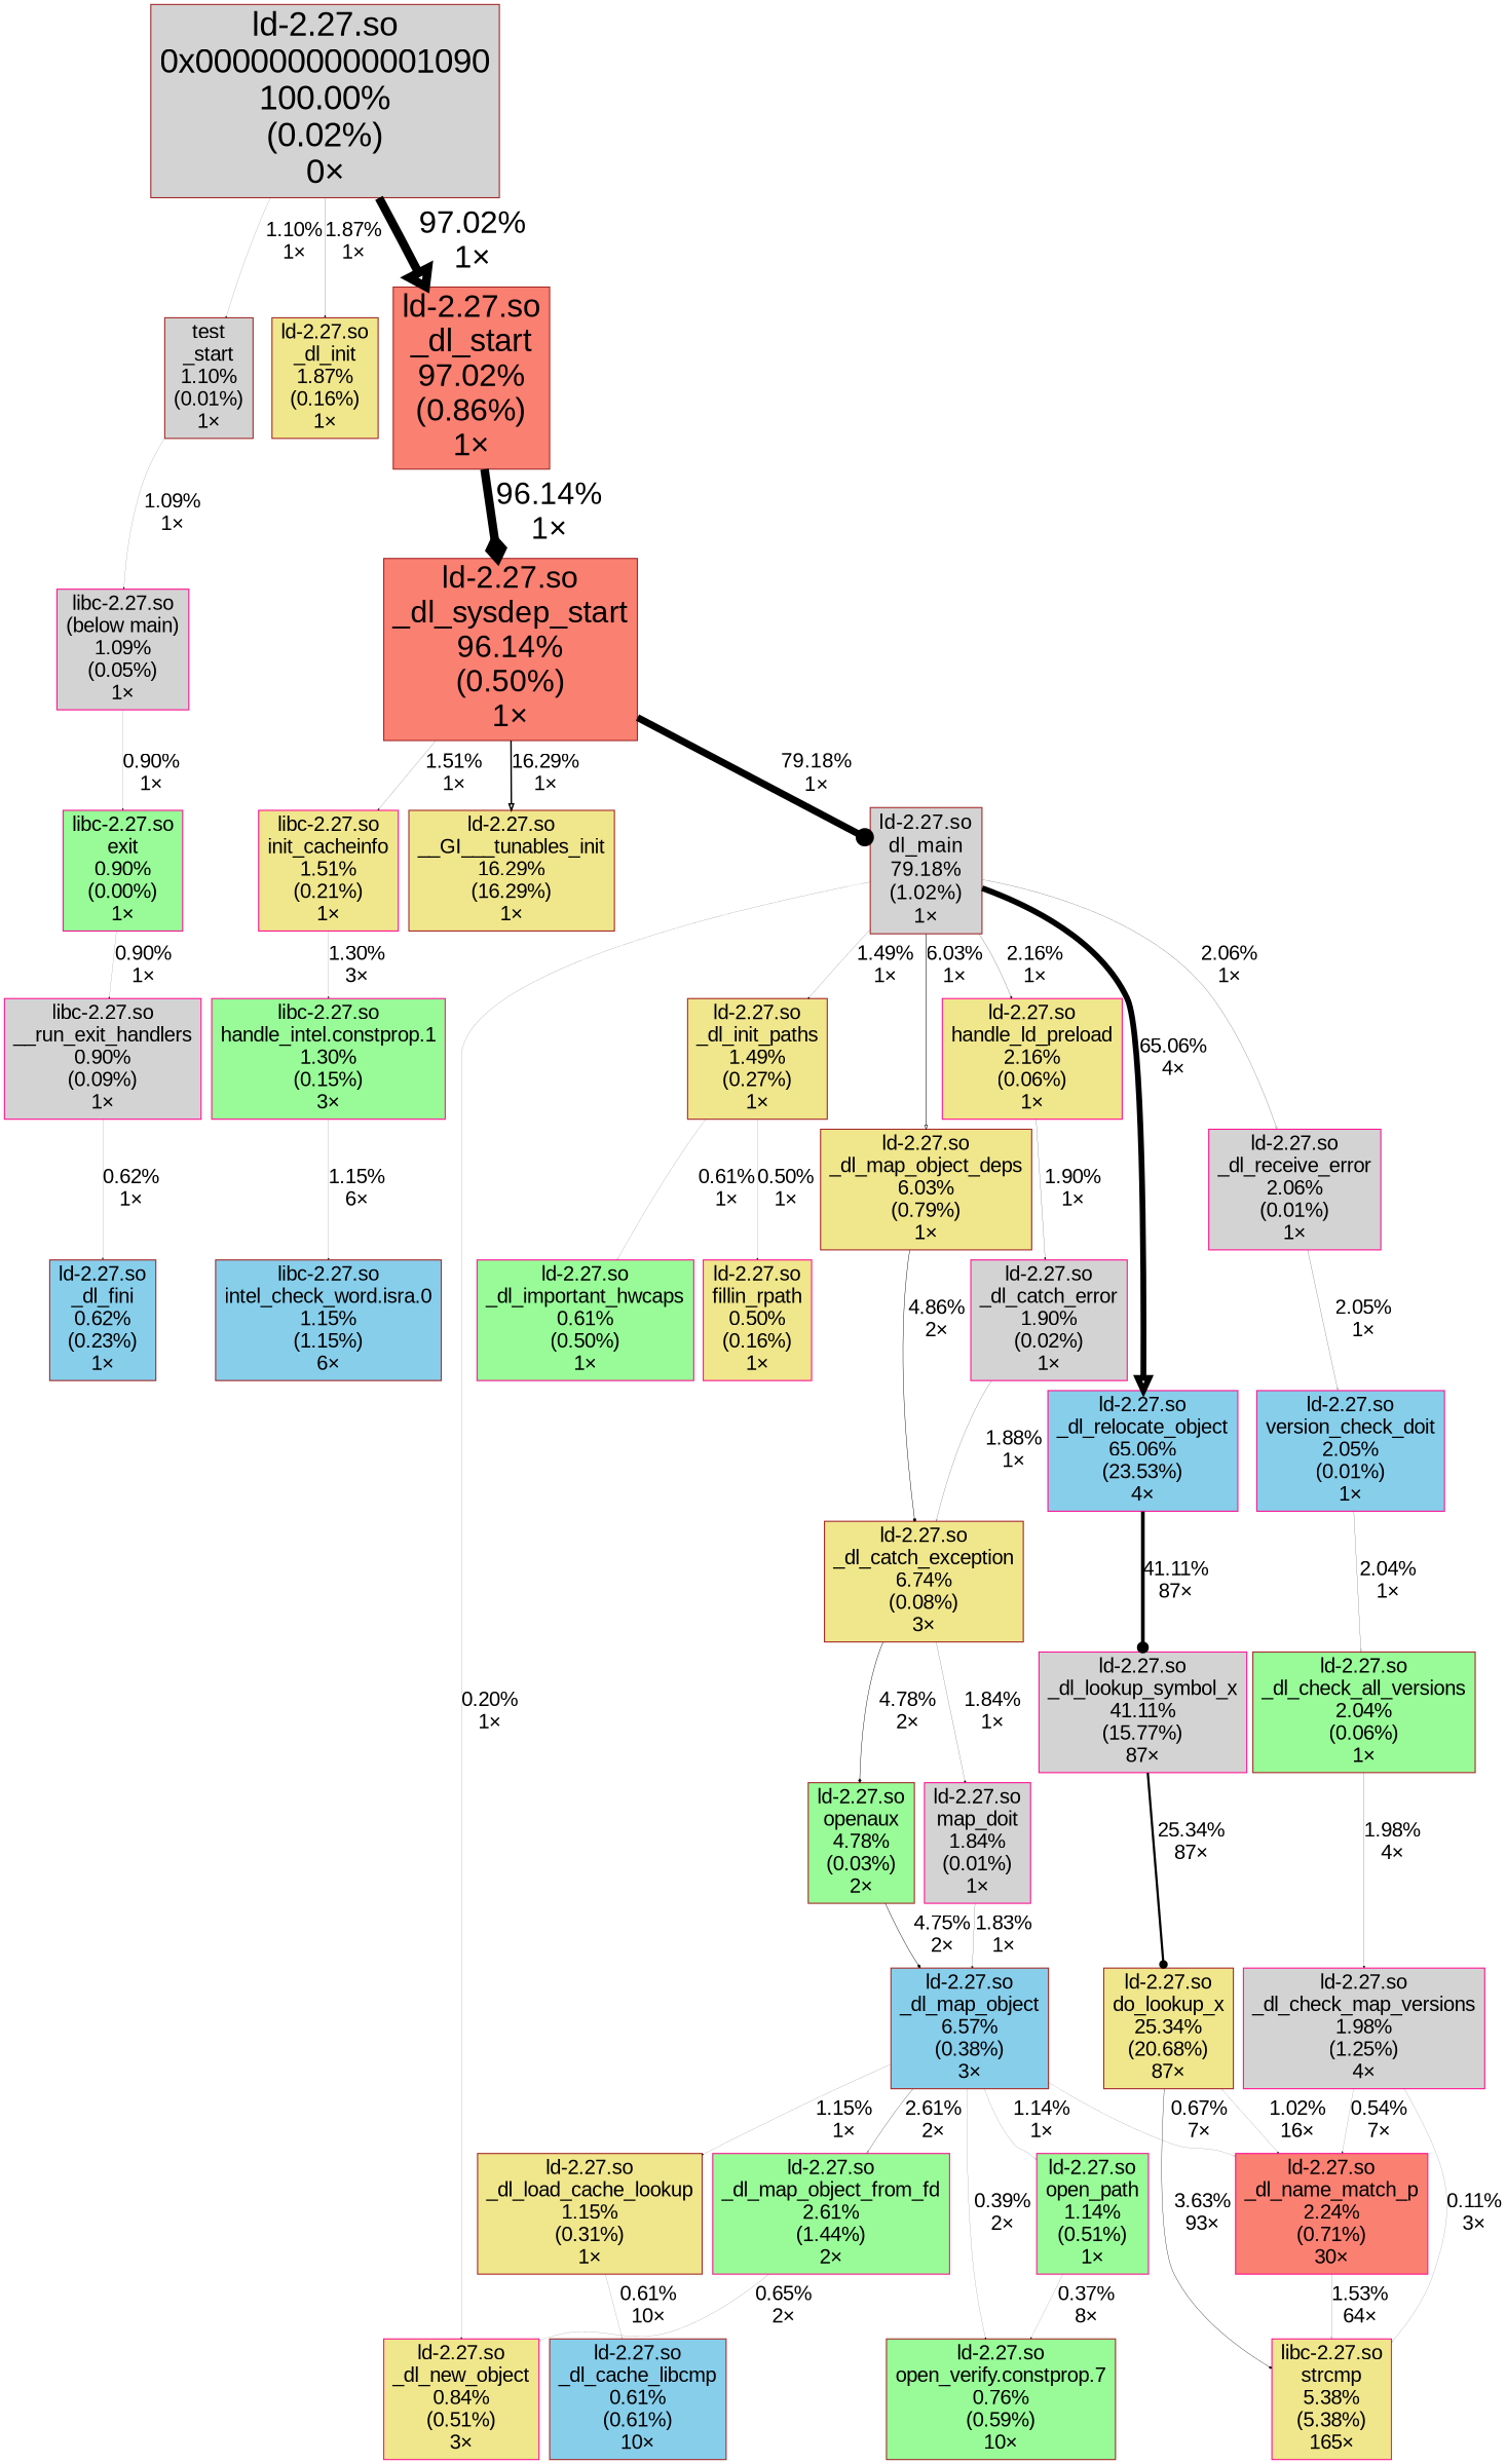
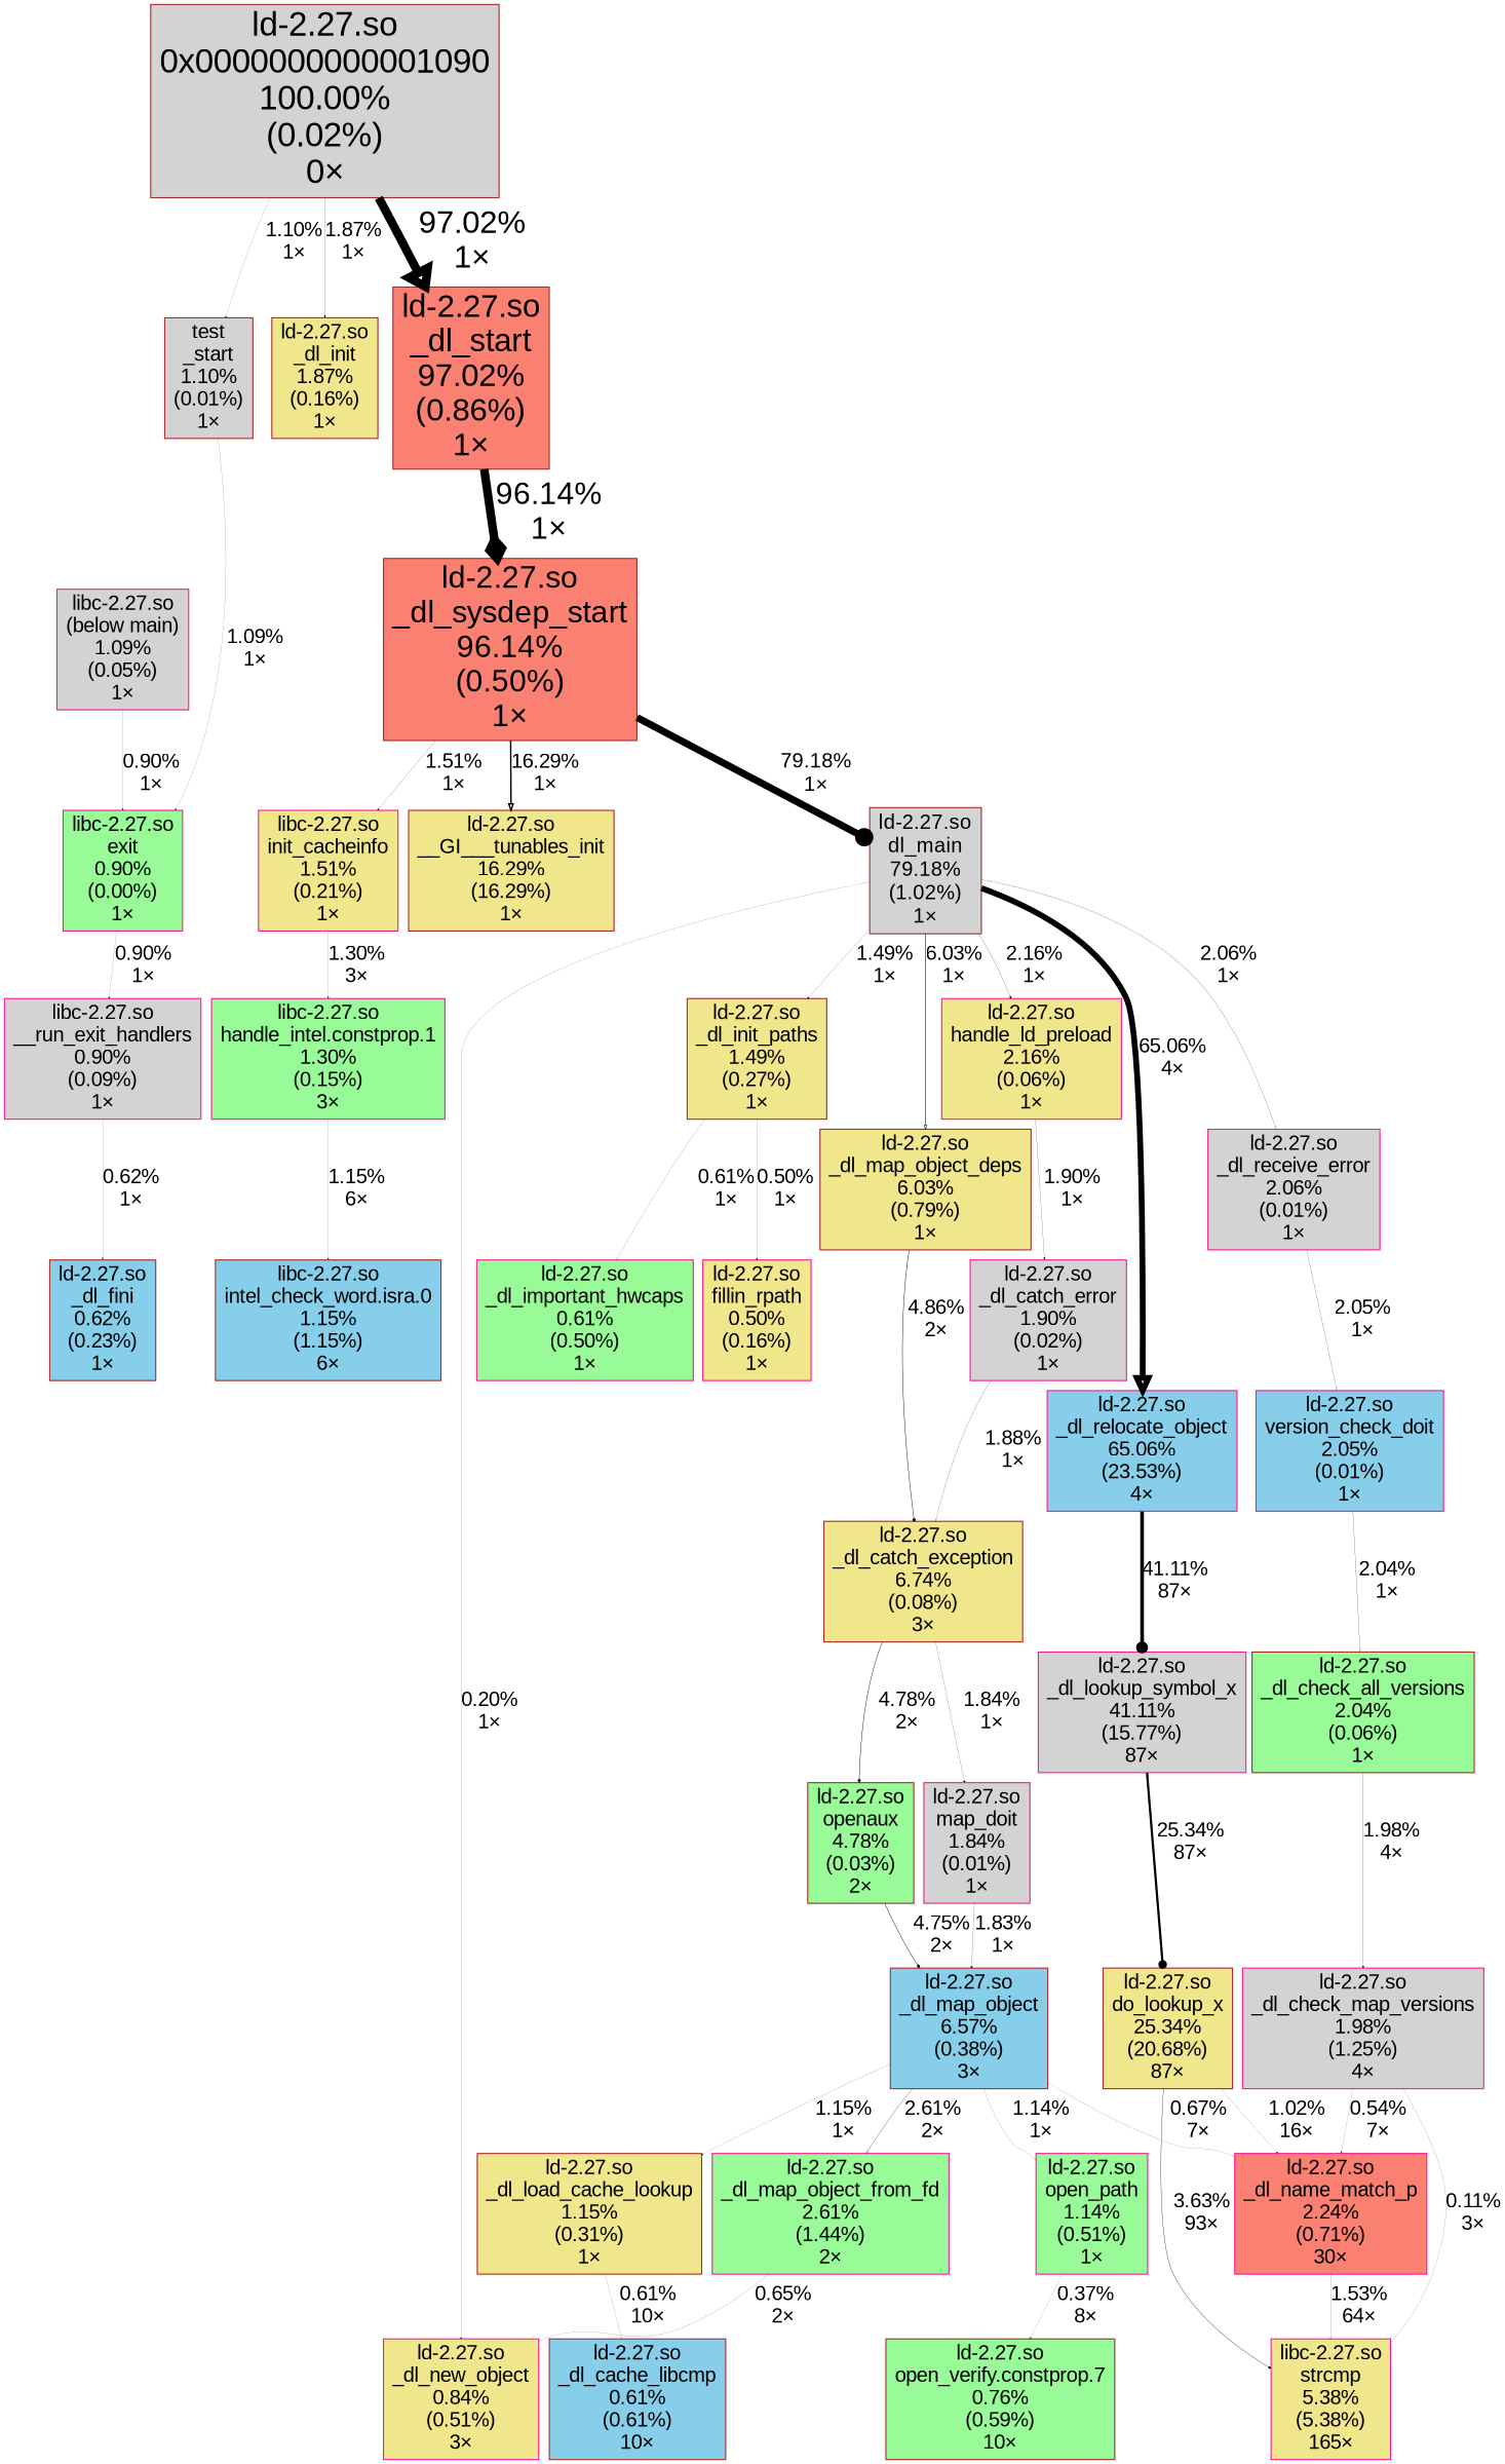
  digraph {
    fontname=Arial
    nodesep=0.125
    ranksep=0.25
    node [color=deeppink fillcolor=khaki fontcolor="#000000" fontname=Arial fontsize=18.00 shape=box style="solid,filled"]
    edge [arrowhead=dot arrowsize=0.16 color="#000000" fontcolor="#000000" fontname=Arial fontsize=18.00 labeldistance=0.10 penwidth=0.10 style=solid]
    n1 [fillcolor=lightgrey height=0 label="libc-2.27.so\n(below main)\n1.09%\n(0.05%)\n1×" width=0]
    n2 [fillcolor=palegreen height=0 label="libc-2.27.so\nexit\n0.90%\n(0.00%)\n1×" width=0]
    n3 [fillcolor=lightgrey height=0 label="libc-2.27.so\n__run_exit_handlers\n0.90%\n(0.09%)\n1×" width=0]
    n4 [color=brown fillcolor=skyblue height=0 label="ld-2.27.so\n_dl_fini\n0.62%\n(0.23%)\n1×" width=0]
    n5 [color=brown fillcolor=lightgrey fontsize=30.00 height=0 label="ld-2.27.so\n0x0000000000001090\n100.00%\n(0.02%)\n0×" width=0]
    n6 [color=brown height=0 label="ld-2.27.so\n_dl_init\n1.87%\n(0.16%)\n1×" width=0]
    n7 [color=brown fillcolor=salmon fontsize=28.24 height=0 label="ld-2.27.so\n_dl_start\n97.02%\n(0.86%)\n1×" width=0]
    n8 [color=brown fillcolor=lightgrey height=0 label="test\n_start\n1.10%\n(0.01%)\n1×" width=0]
    n9 [color=brown fillcolor=salmon fontsize=27.73 height=0 label="ld-2.27.so\n_dl_sysdep_start\n96.14%\n(0.50%)\n1×" width=0]
    n10 [height=0 label="libc-2.27.so\ninit_cacheinfo\n1.51%\n(0.21%)\n1×" width=0]
    n11 [fillcolor=palegreen height=0 label="libc-2.27.so\nhandle_intel.constprop.1\n1.30%\n(0.15%)\n3×" width=0]
    n12 [color=brown height=0 label="ld-2.27.so\n__GI___tunables_init\n16.29%\n(16.29%)\n1×" width=0]
    n13 [color=brown fillcolor=lightgrey fontsize=18.81 height=0 label="ld-2.27.so\ndl_main\n79.18%\n(1.02%)\n1×" width=0]
    n14 [color=brown fillcolor=skyblue height=0 label="ld-2.27.so\n_dl_cache_libcmp\n0.61%\n(0.61%)\n10×" width=0]
    n15 [fillcolor=lightgrey height=0 label="ld-2.27.so\n_dl_catch_error\n1.90%\n(0.02%)\n1×" width=0]
    n16 [color=brown height=0 label="ld-2.27.so\n_dl_catch_exception\n6.74%\n(0.08%)\n3×" width=0]
    n17 [fillcolor=lightgrey height=0 label="ld-2.27.so\nmap_doit\n1.84%\n(0.01%)\n1×" width=0]
    n18 [color=brown fillcolor=palegreen height=0 label="ld-2.27.so\nopenaux\n4.78%\n(0.03%)\n2×" width=0]
    n19 [color=brown fillcolor=skyblue height=0 label="ld-2.27.so\n_dl_map_object\n6.57%\n(0.38%)\n3×" width=0]
    n20 [fillcolor=salmon height=0 label="ld-2.27.so\n_dl_name_match_p\n2.24%\n(0.71%)\n30×" width=0]
    n21 [color=brown height=0 label="ld-2.27.so\n_dl_load_cache_lookup\n1.15%\n(0.31%)\n1×" width=0]
    n22 [fillcolor=palegreen height=0 label="ld-2.27.so\n_dl_map_object_from_fd\n2.61%\n(1.44%)\n2×" width=0]
    n23 [fillcolor=palegreen height=0 label="ld-2.27.so\nopen_path\n1.14%\n(0.51%)\n1×" width=0]
    n24 [color=brown fillcolor=palegreen height=0 label="ld-2.27.so\nopen_verify.constprop.7\n0.76%\n(0.59%)\n10×" width=0]
    n25 [color=brown fillcolor=palegreen height=0 label="ld-2.27.so\n_dl_check_all_versions\n2.04%\n(0.06%)\n1×" width=0]
    n26 [fillcolor=lightgrey height=0 label="ld-2.27.so\n_dl_check_map_versions\n1.98%\n(1.25%)\n4×" width=0]
    n27 [height=0 label="libc-2.27.so\nstrcmp\n5.38%\n(5.38%)\n165×" width=0]
    n28 [fillcolor=palegreen height=0 label="ld-2.27.so\n_dl_important_hwcaps\n0.61%\n(0.50%)\n1×" width=0]
    n29 [color=brown fillcolor=skyblue height=0 label="libc-2.27.so\nintel_check_word.isra.0\n1.15%\n(1.15%)\n6×" width=0]
    n30 [color=brown height=0 label="ld-2.27.so\n_dl_init_paths\n1.49%\n(0.27%)\n1×" width=0]
    n31 [height=0 label="ld-2.27.so\nfillin_rpath\n0.50%\n(0.16%)\n1×" width=0]
    n32 [fillcolor=lightgrey height=0 label="ld-2.27.so\n_dl_lookup_symbol_x\n41.11%\n(15.77%)\n87×" width=0]
    n33 [color=brown height=0 label="ld-2.27.so\ndo_lookup_x\n25.34%\n(20.68%)\n87×" width=0]
    n34 [height=0 label="ld-2.27.so\n_dl_new_object\n0.84%\n(0.51%)\n3×" width=0]
    n35 [color=brown height=0 label="ld-2.27.so\n_dl_map_object_deps\n6.03%\n(0.79%)\n1×" width=0]
    n36 [fillcolor=lightgrey height=0 label="ld-2.27.so\n_dl_receive_error\n2.06%\n(0.01%)\n1×" width=0]
    n37 [fillcolor=skyblue height=0 label="ld-2.27.so\nversion_check_doit\n2.05%\n(0.01%)\n1×" width=0]
    n38 [fillcolor=skyblue height=0 label="ld-2.27.so\n_dl_relocate_object\n65.06%\n(23.53%)\n4×" width=0]
    n39 [height=0 label="ld-2.27.so\nhandle_ld_preload\n2.16%\n(0.06%)\n1×" width=0]
    n1 -> n2 [arrowhead=diamond label="0.90%\n1×"]
    n2 -> n3 [label="0.90%\n1×"]
    n3 -> n4 [arrowhead=diamond label="0.62%\n1×" style=bold]
    n5 -> n6 [arrowhead=diamond arrowsize=0.19 label="1.87%\n1×" labeldistance=0.15 penwidth=0.15 style=bold]
    n5 -> n7 [arrowhead=onormal arrowsize=1.39 fontsize=28.24 label="97.02%\n1×" labeldistance=7.76 penwidth=7.76 style=bold]
    n5 -> n8 [label="1.10%\n1×"]
    n7 -> n9 [arrowhead=diamond arrowsize=1.39 fontsize=27.73 label="96.14%\n1×" labeldistance=7.69 penwidth=7.69]
-   n8 -> n1 [arrowhead=diamond label="1.09%\n1×"]
+   n8 -> n2 [arrowhead=diamond label="1.09%\n1×"]
    n9 -> n10 [arrowhead=diamond arrowsize=0.17 label="1.51%\n1×" labeldistance=0.12 penwidth=0.12 style=bold]
    n9 -> n12 [arrowhead=onormal arrowsize=0.57 label="16.29%\n1×" labeldistance=1.30 penwidth=1.30]
    n9 -> n13 [arrowsize=1.26 fontsize=18.81 label="79.18%\n1×" labeldistance=6.33 penwidth=6.33 style=bold]
    n10 -> n11 [arrowhead=diamond label="1.30%\n3×" style=bold]
    n11 -> n29 [label="1.15%\n6×" style=bold]
    n13 -> n30 [arrowsize=0.17 label="1.49%\n1×" labeldistance=0.12 penwidth=0.12]
    n13 -> n34 [label="0.20%\n1×" style=bold]
    n13 -> n35 [arrowhead=onormal arrowsize=0.35 label="6.03%\n1×" labeldistance=0.48 penwidth=0.48]
    n13 -> n36 [arrowhead=onormal arrowsize=0.20 label="2.06%\n1×" labeldistance=0.16 penwidth=0.16]
    n13 -> n38 [arrowhead=onormal arrowsize=1.14 label="65.06%\n4×" labeldistance=5.20 penwidth=5.20 style=bold]
    n13 -> n39 [arrowhead=diamond arrowsize=0.21 label="2.16%\n1×" labeldistance=0.17 penwidth=0.17 style=bold]
    n15 -> n16 [arrowhead=onormal arrowsize=0.19 label="1.88%\n1×" labeldistance=0.15 penwidth=0.15]
    n16 -> n17 [arrowsize=0.19 label="1.84%\n1×" labeldistance=0.15 penwidth=0.15]
    n16 -> n18 [arrowhead=diamond arrowsize=0.31 label="4.78%\n2×" labeldistance=0.38 penwidth=0.38 style=bold]
    n17 -> n19 [arrowsize=0.19 label="1.83%\n1×" labeldistance=0.15 penwidth=0.15 style=bold]
    n18 -> n19 [arrowhead=diamond arrowsize=0.31 label="4.75%\n2×" labeldistance=0.38 penwidth=0.38 style=bold]
    n19 -> n20 [arrowhead=onormal label="0.67%\n7×"]
    n19 -> n21 [label="1.15%\n1×"]
    n19 -> n22 [arrowhead=onormal arrowsize=0.23 label="2.61%\n2×" labeldistance=0.21 penwidth=0.21 style=bold]
    n19 -> n23 [arrowhead=onormal label="1.14%\n1×"]
-   n19 -> n24 [label="0.39%\n2×" style=bold]
    n20 -> n27 [arrowhead=onormal arrowsize=0.18 label="1.53%\n64×" labeldistance=0.12 penwidth=0.12 style=bold]
    n21 -> n14 [arrowhead=onormal label="0.61%\n10×"]
    n22 -> n34 [arrowhead=onormal label="0.65%\n2×"]
    n23 -> n24 [label="0.37%\n8×"]
    n25 -> n26 [arrowsize=0.20 label="1.98%\n4×" labeldistance=0.16 penwidth=0.16 style=bold]
    n26 -> n20 [arrowhead=diamond label="0.54%\n7×" style=bold]
    n26 -> n27 [arrowhead=onormal label="0.11%\n3×"]
    n30 -> n28 [arrowhead=onormal label="0.61%\n1×"]
    n30 -> n31 [label="0.50%\n1×"]
    n32 -> n33 [arrowsize=0.71 label="25.34%\n87×" labeldistance=2.03 penwidth=2.03]
    n33 -> n20 [arrowhead=diamond label="1.02%\n16×" style=bold]
    n33 -> n27 [arrowhead=diamond arrowsize=0.27 label="3.63%\n93×" labeldistance=0.29 penwidth=0.29]
    n35 -> n16 [arrowsize=0.31 label="4.86%\n2×" labeldistance=0.39 penwidth=0.39 style=bold]
    n36 -> n37 [arrowhead=onormal arrowsize=0.20 label="2.05%\n1×" labeldistance=0.16 penwidth=0.16 style=bold]
    n37 -> n25 [arrowhead=onormal arrowsize=0.20 label="2.04%\n1×" labeldistance=0.16 penwidth=0.16]
    n38 -> n32 [arrowsize=0.91 label="41.11%\n87×" labeldistance=3.29 penwidth=3.29]
    n39 -> n15 [arrowhead=diamond arrowsize=0.19 label="1.90%\n1×" labeldistance=0.15 penwidth=0.15 style=bold]
  }
